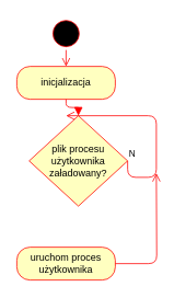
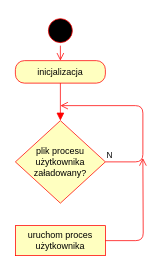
  <mxCell id="0" />
  <mxCell id="1" parent="0" />
  <mxCell id="2" value="" style="ellipse;html=1;shape=startState;fillColor=#000000;strokeColor=#ff0000;" vertex="1" parent="1"><mxGeometry x="60" y="20" width="40" height="40" as="geometry" /></mxCell>
  <mxCell id="3" value="" style="edgeStyle=orthogonalEdgeStyle;html=1;verticalAlign=bottom;endArrow=open;endSize=8;strokeColor=#ff0000;entryX=0.5;entryY=0;entryDx=0;entryDy=0;" edge="1" source="2" parent="1" target="4"><mxGeometry relative="1" as="geometry"><mxPoint x="35" y="70" as="targetPoint" /></mxGeometry></mxCell>
- <mxCell id="4" value="inicjalizacja" style="rounded=1;whiteSpace=wrap;html=1;arcSize=40;fontColor=#000000;fillColor=#ffffc0;strokeColor=#ff0000;" vertex="1" parent="1"><mxGeometry x="20" y="80" width="120" height="40" as="geometry" /></mxCell>
+ <mxCell id="4" value="inicjalizacja" style="rounded=1;whiteSpace=wrap;html=1;arcSize=40;fontColor=#000000;fillColor=#ffffc0;strokeColor=#ff0000;" vertex="1" parent="1"><mxGeometry x="20" y="80" width="120" height="30" as="geometry" /></mxCell>
  <mxCell id="5" value="" style="edgeStyle=orthogonalEdgeStyle;html=1;verticalAlign=bottom;endArrow=block;endSize=8;strokeColor=#ff0000;entryX=0.5;entryY=0;entryDx=0;entryDy=0;" edge="1" source="4" parent="1" target="6"><mxGeometry relative="1" as="geometry"><mxPoint x="80" y="200" as="targetPoint" /></mxGeometry></mxCell>
- <mxCell id="6" value="plik procesu użytkownika załadowany?" style="rhombus;whiteSpace=wrap;html=1;fillColor=#ffffc0;strokeColor=#ff0000;" vertex="1" parent="1"><mxGeometry x="35" y="140" width="120" height="110" as="geometry" /></mxCell>
+ <mxCell id="6" value="plik procesu użytkownika załadowany?" style="rhombus;whiteSpace=wrap;html=1;fillColor=#ffffc0;strokeColor=#ff0000;" vertex="1" parent="1"><mxGeometry x="20" y="160" width="120" height="110" as="geometry" /></mxCell>
  <mxCell id="7" value="N" style="edgeStyle=orthogonalEdgeStyle;html=1;align=left;verticalAlign=bottom;endArrow=open;endSize=8;strokeColor=#ff0000;exitX=1;exitY=0.5;exitDx=0;exitDy=0;" edge="1" source="6" parent="1"><mxGeometry x="-1" relative="1" as="geometry"><mxPoint x="80" y="140" as="targetPoint" /><Array as="points"><mxPoint x="190" y="215" /><mxPoint x="190" y="140" /></Array></mxGeometry></mxCell>
- <mxCell id="8" value="uruchom proces użytkownika" style="rounded=1;whiteSpace=wrap;html=1;arcSize=40;fontColor=#000000;fillColor=#ffffc0;strokeColor=#ff0000;" vertex="1" parent="1"><mxGeometry x="20" y="300" width="120" height="40" as="geometry" /></mxCell>
+ <mxCell id="8" value="uruchom proces użytkownika" style="whiteSpace=wrap;html=1;arcSize=40;fontColor=#000000;fillColor=#ffffc0;strokeColor=#ff0000;rounded=0;" vertex="1" parent="1"><mxGeometry x="20" y="300" width="120" height="40" as="geometry" /></mxCell>
  <mxCell id="9" value="" style="edgeStyle=orthogonalEdgeStyle;html=1;verticalAlign=bottom;endArrow=open;endSize=8;strokeColor=#ff0000;" edge="1" source="8" parent="1"><mxGeometry relative="1" as="geometry"><mxPoint x="190" y="210" as="targetPoint" /></mxGeometry></mxCell>
